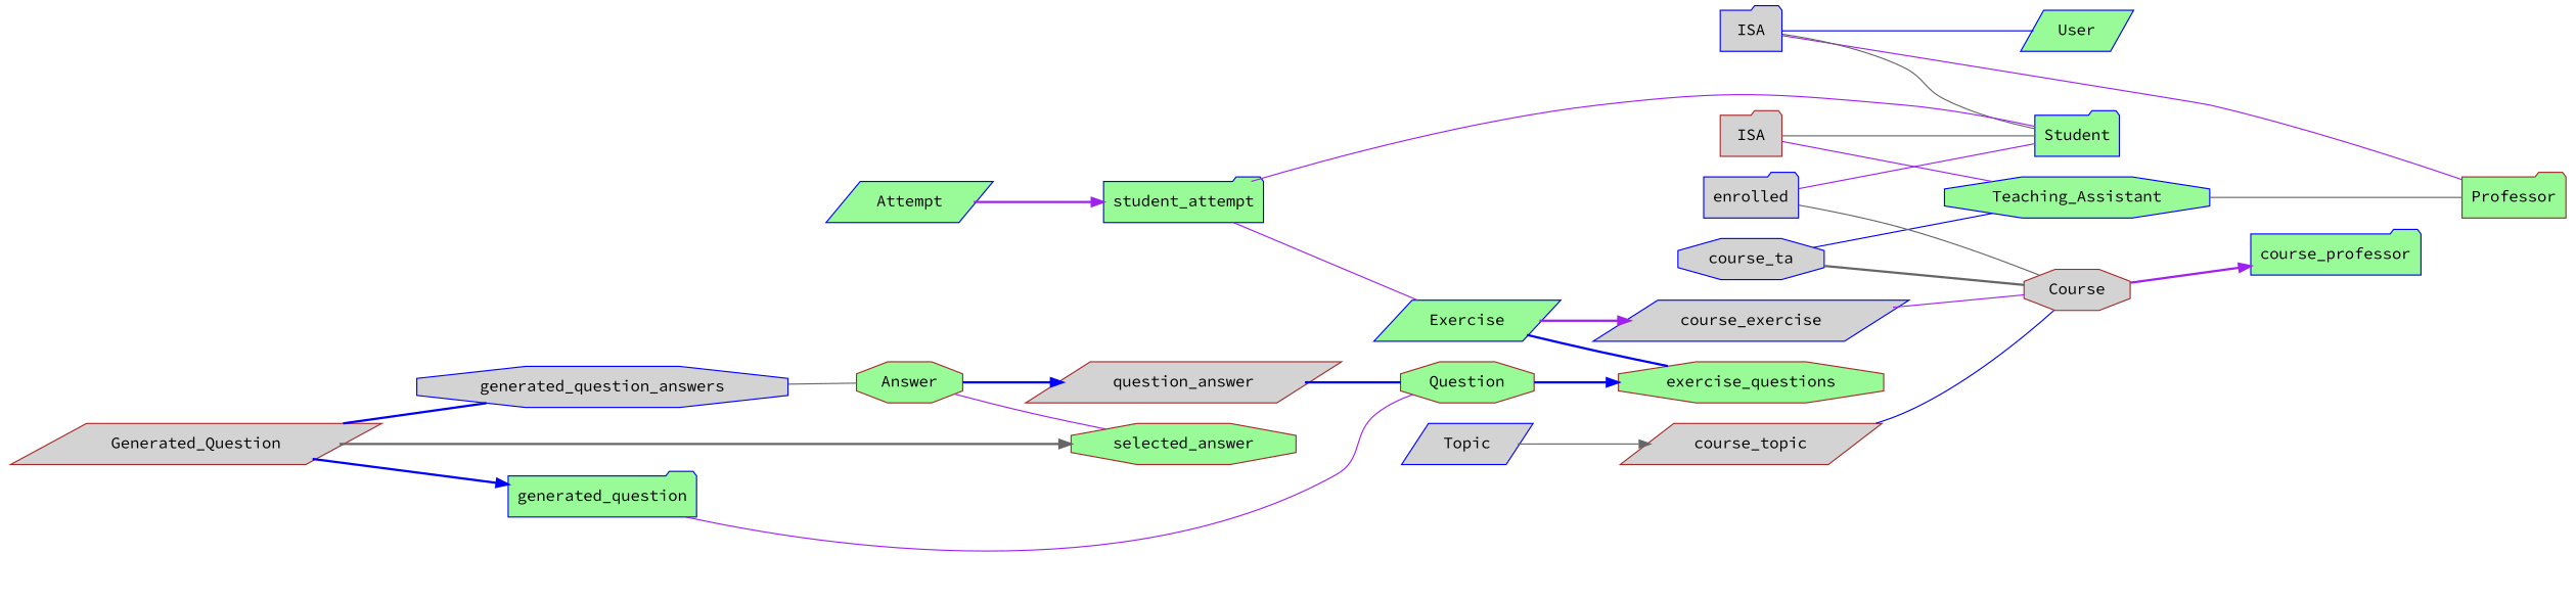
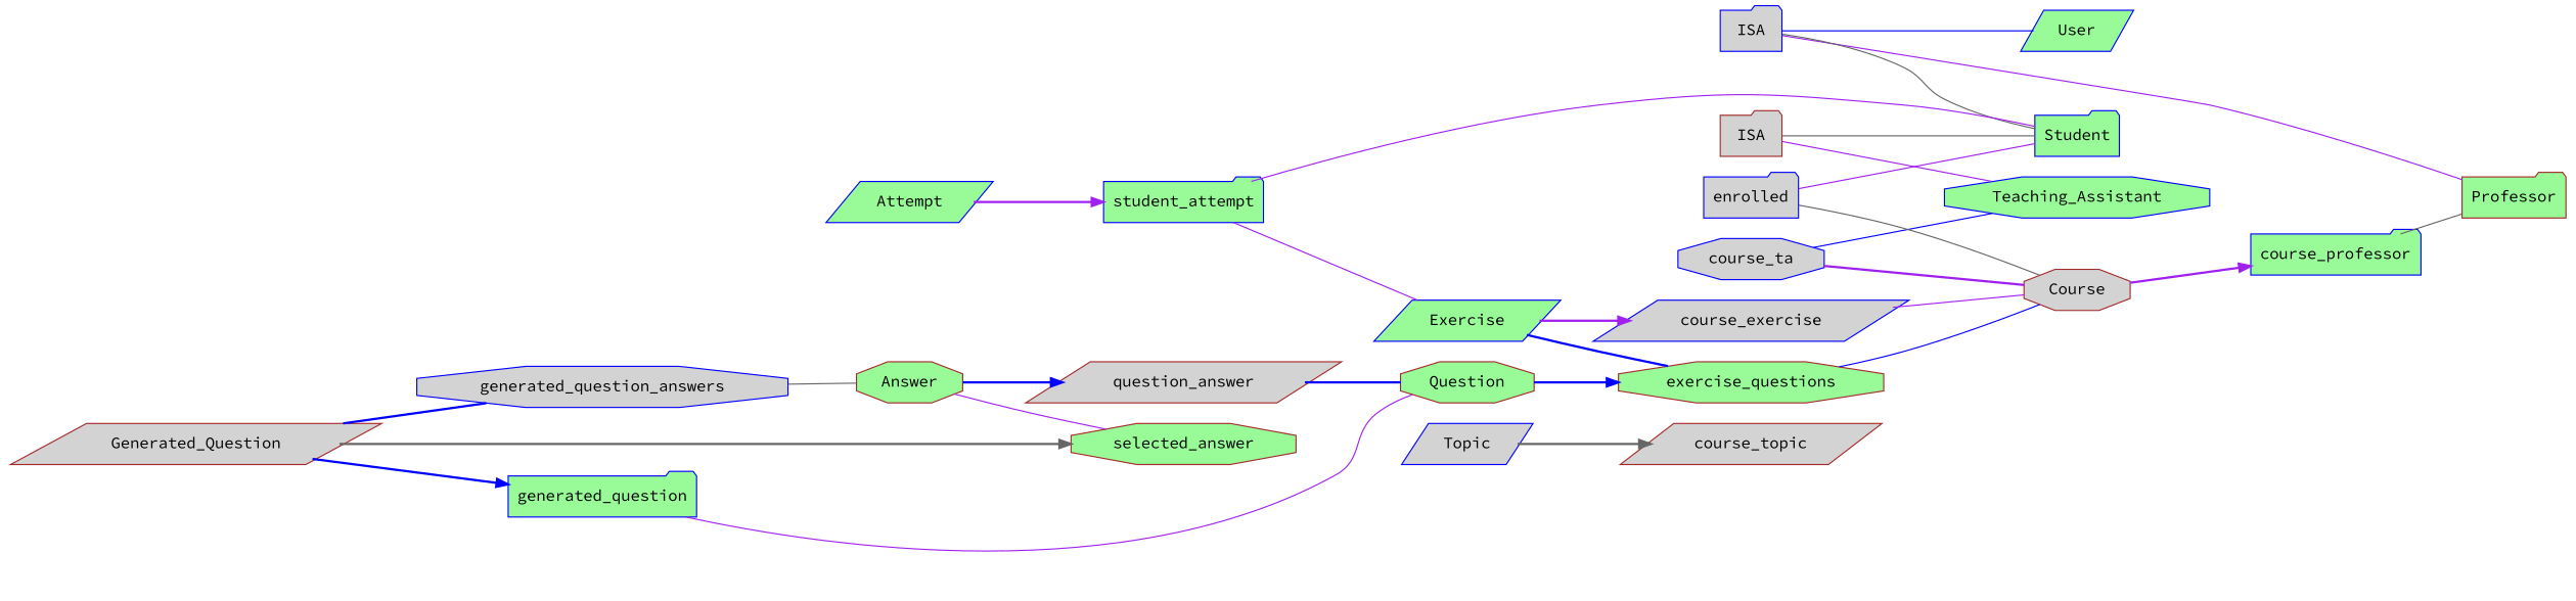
  digraph {
    fontname="Source Code Pro"
    rankdir=LR
    node [color=blue fillcolor=palegreen fontname="Source Code Pro" shape=parallelogram style=filled]
    edge [arrowhead=none color=purple fontname="Source Code Pro"]
    User
    Professor [color=brown shape=folder]
    Student [shape=folder]
    n4 [fillcolor=lightgrey label=ISA shape=folder]
    n5 [color=brown fillcolor=lightgrey label=ISA shape=folder]
    Teaching_Assistant [shape=octagon]
    Course [color=brown fillcolor=lightgrey shape=octagon]
    course_professor [shape=folder]
    course_ta [fillcolor=lightgrey shape=octagon]
    enrolled [fillcolor=lightgrey shape=folder]
    Topic [fillcolor=lightgrey]
    course_topic [color=brown fillcolor=lightgrey]
    Exercise
    course_exercise [fillcolor=lightgrey]
    exercise_questions [color=brown shape=octagon]
    Question [color=brown shape=octagon]
    Answer [color=brown shape=octagon]
    question_answer [color=brown fillcolor=lightgrey]
    selected_answer [color=brown shape=octagon]
    Attempt
    student_attempt [shape=folder]
    Generated_Question [color=brown fillcolor=lightgrey]
    generated_question [shape=folder]
    generated_question_answers [fillcolor=lightgrey shape=octagon]
    n4 -> User [color=blue]
    n4 -> Professor
    n4 -> Student [color=gray40]
    n5 -> Student [color=gray40]
    n5 -> Teaching_Assistant
    Course -> course_professor [style=bold arrowhead=""]
-   Teaching_Assistant -> Professor [color=gray40]
+   course_professor -> Professor [color=gray40]
    course_ta -> Teaching_Assistant [color=blue]
-   course_ta -> Course [color=gray40 style=bold]
+   course_ta -> Course [style=bold]
    enrolled -> Student
    enrolled -> Course [color=gray40]
-   Topic -> course_topic [color=gray40 style=solid arrowhead=""]
-   course_topic -> Course [color=blue]
+   Topic -> course_topic [color=gray40 style=bold arrowhead=""]
+   exercise_questions -> Course [color=blue]
    Exercise -> course_exercise [style=bold arrowhead=""]
    Exercise -> exercise_questions [color=blue style=bold weight=10]
    course_exercise -> Course
    Question -> exercise_questions [color=blue style=bold weight=10 arrowhead=""]
    Answer -> question_answer [color=blue style=bold weight=10 arrowhead=""]
    Answer -> selected_answer
    question_answer -> Question [color=blue style=bold weight=10]
    Attempt -> student_attempt [style=bold arrowhead=""]
    student_attempt -> Student
    student_attempt -> Exercise
    Generated_Question -> selected_answer [color=gray40 style=bold arrowhead=""]
    Generated_Question -> generated_question [color=blue style=bold arrowhead=""]
    Generated_Question -> generated_question_answers [color=blue style=bold]
    generated_question -> Question
    generated_question_answers -> Answer [color=gray40]
  }
